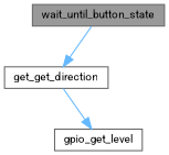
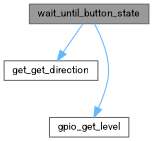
  digraph {
    fontname=Roboto
    rankdir=TB
    node [color=grey40 fillcolor=white fontname=Roboto fontsize=10 shape=box style=filled]
    edge [color=steelblue1 fontname=Roboto fontsize=10 labelfontname=Helvetica labelfontsize=10 style=solid]
    n1 [color=gray40 fillcolor=grey60 fontcolor=black height=0.2 label=wait_until_button_state width=0.4]
    n2 [height=0.2 label=get_get_direction width=0.4]
    n3 [height=0.2 label=gpio_get_level width=0.4]
    n1 -> n2
-   n2 -> n3
+   n1 -> n3
  }
